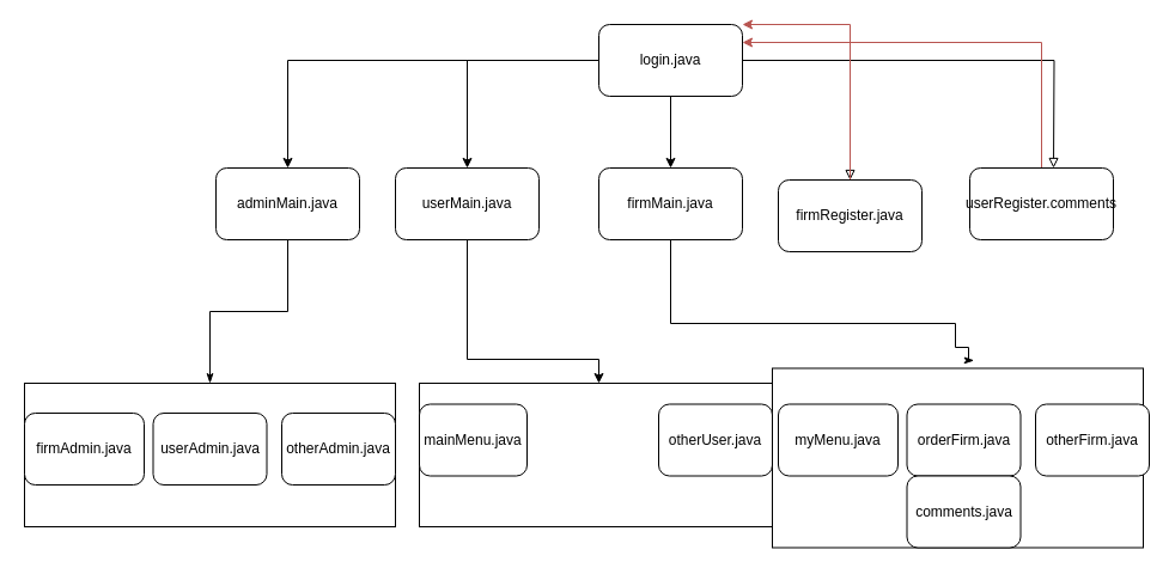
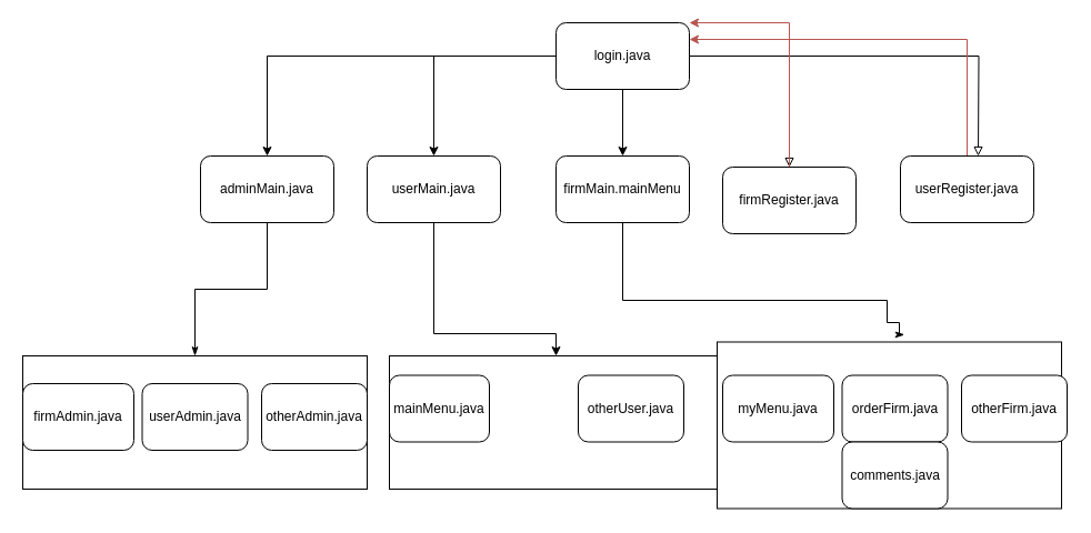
  <mxCell id="0" />
  <mxCell id="1" parent="0" />
  <mxCell id="2" style="edgeStyle=orthogonalEdgeStyle;rounded=0;orthogonalLoop=1;jettySize=auto;html=1;endArrow=block;endFill=0;" parent="1" source="7" edge="1"><mxGeometry relative="1" as="geometry"><mxPoint x="880" y="140" as="targetPoint" /></mxGeometry></mxCell>
  <mxCell id="3" style="edgeStyle=orthogonalEdgeStyle;rounded=0;orthogonalLoop=1;jettySize=auto;html=1;entryX=0.5;entryY=0;entryDx=0;entryDy=0;" parent="1" source="7" target="9" edge="1"><mxGeometry relative="1" as="geometry" /></mxCell>
  <mxCell id="4" style="edgeStyle=orthogonalEdgeStyle;rounded=0;orthogonalLoop=1;jettySize=auto;html=1;entryX=0.5;entryY=0;entryDx=0;entryDy=0;endArrow=block;endFill=0;" parent="1" source="7" target="15" edge="1"><mxGeometry relative="1" as="geometry"><mxPoint x="740" y="140" as="targetPoint" /></mxGeometry></mxCell>
  <mxCell id="5" style="edgeStyle=orthogonalEdgeStyle;rounded=0;orthogonalLoop=1;jettySize=auto;html=1;entryX=0.5;entryY=0;entryDx=0;entryDy=0;" parent="1" source="7" target="11" edge="1"><mxGeometry relative="1" as="geometry"><mxPoint x="390" y="140" as="targetPoint" /></mxGeometry></mxCell>
  <mxCell id="6" style="edgeStyle=orthogonalEdgeStyle;rounded=0;orthogonalLoop=1;jettySize=auto;html=1;entryX=0.5;entryY=0;entryDx=0;entryDy=0;" parent="1" source="7" target="13" edge="1"><mxGeometry relative="1" as="geometry"><mxPoint x="580" y="140" as="targetPoint" /></mxGeometry></mxCell>
  <mxCell id="7" value="login.java" style="rounded=1;whiteSpace=wrap;html=1;" parent="1" vertex="1"><mxGeometry x="500" y="20" width="120" height="60" as="geometry" /></mxCell>
  <mxCell id="8" style="edgeStyle=orthogonalEdgeStyle;rounded=0;orthogonalLoop=1;jettySize=auto;html=1;entryX=0.5;entryY=0;entryDx=0;entryDy=0;endArrow=classicThin;endFill=1;" parent="1" source="9" target="18" edge="1"><mxGeometry relative="1" as="geometry" /></mxCell>
  <mxCell id="9" value="adminMain.java" style="rounded=1;whiteSpace=wrap;html=1;" parent="1" vertex="1"><mxGeometry x="180" y="140" width="120" height="60" as="geometry" /></mxCell>
  <mxCell id="10" style="edgeStyle=orthogonalEdgeStyle;rounded=0;orthogonalLoop=1;jettySize=auto;html=1;entryX=0.5;entryY=0;entryDx=0;entryDy=0;endArrow=classic;endFill=1;" parent="1" source="11" target="19" edge="1"><mxGeometry relative="1" as="geometry"><Array as="points"><mxPoint x="390" y="300" /><mxPoint x="500" y="300" /></Array></mxGeometry></mxCell>
  <mxCell id="11" value="&lt;div&gt;userMain.java&lt;/div&gt;" style="rounded=1;whiteSpace=wrap;html=1;" parent="1" vertex="1"><mxGeometry x="330" y="140" width="120" height="60" as="geometry" /></mxCell>
  <mxCell id="12" style="edgeStyle=orthogonalEdgeStyle;rounded=0;orthogonalLoop=1;jettySize=auto;html=1;endArrow=classicThin;endFill=1;entryX=0.544;entryY=-0.044;entryDx=0;entryDy=0;entryPerimeter=0;" parent="1" source="13" target="23" edge="1"><mxGeometry relative="1" as="geometry"><mxPoint x="800" y="320" as="targetPoint" /><Array as="points"><mxPoint x="560" y="270" /><mxPoint x="798" y="270" /><mxPoint x="798" y="290" /><mxPoint x="809" y="290" /></Array></mxGeometry></mxCell>
- <mxCell id="13" value="firmMain.java" style="rounded=1;whiteSpace=wrap;html=1;" parent="1" vertex="1"><mxGeometry x="500" y="140" width="120" height="60" as="geometry" /></mxCell>
+ <mxCell id="13" value="firmMain.mainMenu" style="rounded=1;whiteSpace=wrap;html=1;" parent="1" vertex="1"><mxGeometry x="500" y="140" width="120" height="60" as="geometry" /></mxCell>
  <mxCell id="14" style="edgeStyle=orthogonalEdgeStyle;rounded=0;orthogonalLoop=1;jettySize=auto;html=1;entryX=1;entryY=0;entryDx=0;entryDy=0;fillColor=#f8cecc;strokeColor=#b85450;" parent="1" source="15" target="7" edge="1"><mxGeometry relative="1" as="geometry"><Array as="points"><mxPoint x="710" y="20" /></Array></mxGeometry></mxCell>
  <mxCell id="15" value="firmRegister.java" style="rounded=1;whiteSpace=wrap;html=1;" parent="1" vertex="1"><mxGeometry x="650" y="150" width="120" height="60" as="geometry" /></mxCell>
  <mxCell id="16" style="edgeStyle=orthogonalEdgeStyle;rounded=0;orthogonalLoop=1;jettySize=auto;html=1;entryX=1;entryY=0.25;entryDx=0;entryDy=0;fillColor=#f8cecc;strokeColor=#b85450;" parent="1" source="17" target="7" edge="1"><mxGeometry relative="1" as="geometry"><Array as="points"><mxPoint x="870" y="35" /></Array></mxGeometry></mxCell>
- <mxCell id="17" value="userRegister.comments" style="rounded=1;whiteSpace=wrap;html=1;" parent="1" vertex="1"><mxGeometry x="810" y="140" width="120" height="60" as="geometry" /></mxCell>
+ <mxCell id="17" value="userRegister.java" style="rounded=1;whiteSpace=wrap;html=1;" parent="1" vertex="1"><mxGeometry x="810" y="140" width="120" height="60" as="geometry" /></mxCell>
  <mxCell id="18" value="" style="rounded=0;whiteSpace=wrap;html=1;" parent="1" vertex="1"><mxGeometry x="20" y="320" width="310" height="120" as="geometry" /></mxCell>
  <mxCell id="19" value="" style="rounded=0;whiteSpace=wrap;html=1;" parent="1" vertex="1"><mxGeometry x="350" y="320" width="300" height="120" as="geometry" /></mxCell>
  <mxCell id="20" value="firmAdmin.java" style="rounded=1;whiteSpace=wrap;html=1;" parent="1" vertex="1"><mxGeometry x="20" y="345" width="100" height="60" as="geometry" /></mxCell>
  <mxCell id="21" value="userAdmin.java" style="rounded=1;whiteSpace=wrap;html=1;" parent="1" vertex="1"><mxGeometry x="127.5" y="345" width="95" height="60" as="geometry" /></mxCell>
  <mxCell id="22" value="otherAdmin.java" style="rounded=1;whiteSpace=wrap;html=1;" parent="1" vertex="1"><mxGeometry x="235" y="345" width="95" height="60" as="geometry" /></mxCell>
  <mxCell id="23" value="" style="rounded=0;whiteSpace=wrap;html=1;" parent="1" vertex="1"><mxGeometry x="645" y="307.5" width="310" height="150" as="geometry" /></mxCell>
  <mxCell id="24" value="mainMenu.java" style="rounded=1;whiteSpace=wrap;html=1;" parent="1" vertex="1"><mxGeometry x="350" y="337.5" width="90" height="60" as="geometry" /></mxCell>
- <mxCell id="25" value="otherUser.java" style="rounded=1;whiteSpace=wrap;html=1;" parent="1" vertex="1"><mxGeometry x="550" y="337.5" width="95" height="60" as="geometry" /></mxCell>
+ <mxCell id="25" value="otherUser.java" style="rounded=1;whiteSpace=wrap;html=1;" parent="1" vertex="1"><mxGeometry x="520" y="337.5" width="95" height="60" as="geometry" /></mxCell>
  <mxCell id="26" value="otherFirm.java" style="rounded=1;whiteSpace=wrap;html=1;" parent="1" vertex="1"><mxGeometry x="865" y="337.5" width="95" height="60" as="geometry" /></mxCell>
  <mxCell id="27" value="orderFirm.java" style="rounded=1;whiteSpace=wrap;html=1;" parent="1" vertex="1"><mxGeometry x="757.5" y="337.5" width="95" height="60" as="geometry" /></mxCell>
  <mxCell id="28" value="myMenu.java" style="rounded=1;whiteSpace=wrap;html=1;" parent="1" vertex="1"><mxGeometry x="650" y="337.5" width="100" height="60" as="geometry" /></mxCell>
  <mxCell id="29" value="comments.java" style="rounded=1;whiteSpace=wrap;html=1;" parent="1" vertex="1"><mxGeometry x="757.5" y="397.5" width="95" height="60" as="geometry" /></mxCell>
